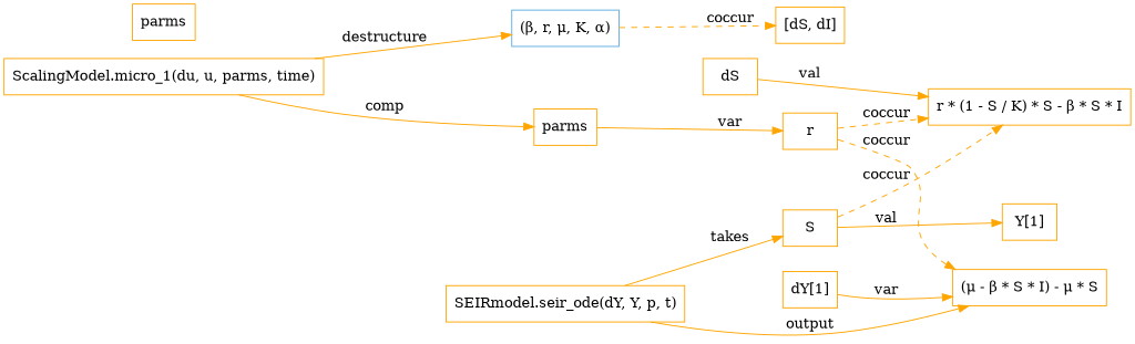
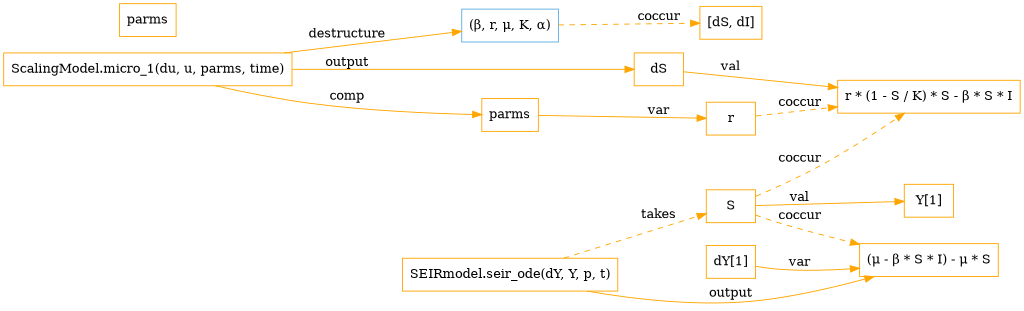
  digraph {
    rankdir=LR
    node [color=orange fillcolor="#AAAAAA" shape=box]
    edge [color=orange]
    n1 [color="#5DADE2" label="(β, r, μ, K, α)"]
    n2 [label="[dS, dI]"]
    n3 [label=parms]
    n4 [label=parms]
    n5 [label=r]
    n6 [label="r * (1 - S / K) * S - β * S * I"]
    n7 [label=dS]
    n8 [label="ScalingModel.micro_1(du, u, parms, time)"]
    n9 [label=S]
    n10 [label="Y[1]"]
    n11 [label="(μ - β * S * I) - μ * S"]
    n12 [label="dY[1]"]
    n13 [label="SEIRmodel.seir_ode(dY, Y, p, t)"]
    n1 -> n2 [label=coccur style=dashed]
    n4 -> n5 [label=var]
    n5 -> n6 [label=coccur style=dashed]
    n7 -> n6 [label=val]
    n8 -> n1 [label=destructure]
    n8 -> n4 [label=comp]
+   n8 -> n7 [label=output]
    n9 -> n6 [label=coccur style=dashed]
    n9 -> n10 [label=val]
-   n5 -> n11 [label=coccur style=dashed]
+   n9 -> n11 [label=coccur style=dashed]
    n12 -> n11 [label=var]
-   n13 -> n9 [label=takes]
+   n13 -> n9 [label=takes style=dashed]
    n13 -> n11 [label=output]
  }
